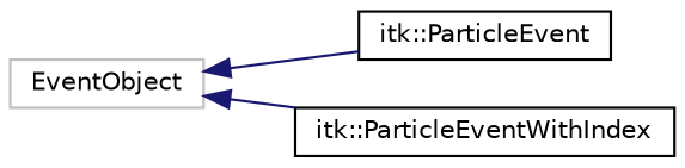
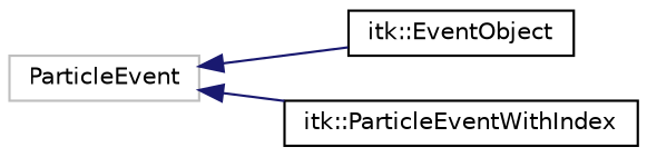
  digraph {
    rankdir=LR
    node [color=black fillcolor=white fontname=Helvetica fontsize=10 shape=record style=filled]
    edge [color=midnightblue dir=back fontname=Helvetica fontsize=10 labelfontname=Helvetica labelfontsize=10 style=solid]
-   n1 [color=grey75 height=0.2 label=EventObject width=0.4]
-   n2 [height=0.2 label="itk::ParticleEvent" width=0.4]
+   n1 [color=grey75 height=0.2 label=ParticleEvent width=0.4]
+   n2 [height=0.2 label="itk::EventObject" width=0.4]
    n3 [height=0.2 label="itk::ParticleEventWithIndex" width=0.4]
    n1 -> n2
    n1 -> n3
  }
